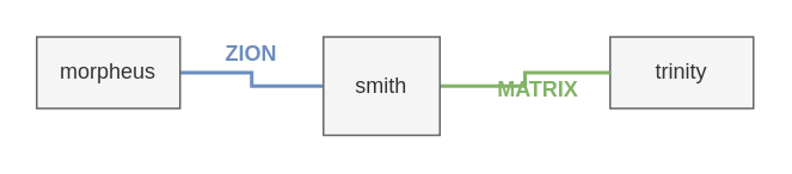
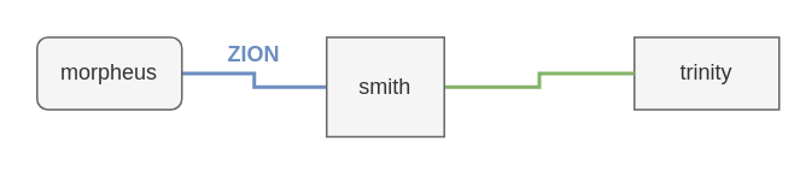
  <mxCell id="0" />
  <mxCell id="1" parent="0" />
- <mxCell id="2" value="trinity" style="whiteSpace=wrap;html=1;fillColor=#f5f5f5;strokeColor=#666666;fontColor=#333333;" parent="1" vertex="1"><mxGeometry x="340" y="20" width="80" height="40" as="geometry" /></mxCell>
+ <mxCell id="2" value="trinity" style="whiteSpace=wrap;html=1;fillColor=#f5f5f5;strokeColor=#666666;fontColor=#333333;" parent="1" vertex="1"><mxGeometry x="350" y="20" width="80" height="40" as="geometry" /></mxCell>
  <mxCell id="3" style="edgeStyle=orthogonalEdgeStyle;rounded=0;orthogonalLoop=1;jettySize=auto;html=1;endArrow=none;endFill=0;fillColor=#dae8fc;strokeColor=#6c8ebf;strokeWidth=2;" parent="1" source="4" target="6" edge="1"><mxGeometry relative="1" as="geometry" /></mxCell>
- <mxCell id="4" value="morpheus" style="whiteSpace=wrap;html=1;fillColor=#f5f5f5;strokeColor=#666666;fontColor=#333333;" parent="1" vertex="1"><mxGeometry x="20" y="20" width="80" height="40" as="geometry" /></mxCell>
+ <mxCell id="4" value="morpheus" style="whiteSpace=wrap;html=1;fillColor=#f5f5f5;strokeColor=#666666;fontColor=#333333;rounded=1;" parent="1" vertex="1"><mxGeometry x="20" y="20" width="80" height="40" as="geometry" /></mxCell>
  <mxCell id="5" style="edgeStyle=orthogonalEdgeStyle;rounded=0;orthogonalLoop=1;jettySize=auto;html=1;endArrow=none;endFill=0;fillColor=#d5e8d4;strokeColor=#82b366;strokeWidth=2;" parent="1" source="6" target="2" edge="1"><mxGeometry relative="1" as="geometry" /></mxCell>
  <mxCell id="6" value="smith" style="whiteSpace=wrap;html=1;fillColor=#f5f5f5;strokeColor=#666666;fontColor=#333333;" parent="1" vertex="1"><mxGeometry x="180" y="20" width="65" height="55" as="geometry" /></mxCell>
  <mxCell id="7" value="&lt;font color=&quot;#6c8ebf&quot;&gt;ZION&lt;/font&gt;" style="text;html=1;strokeColor=none;fillColor=none;align=center;verticalAlign=middle;whiteSpace=wrap;rounded=0;dashed=1;fontStyle=1" vertex="1" parent="1"><mxGeometry x="120" y="20" width="40" height="20" as="geometry" /></mxCell>
- <mxCell id="8" value="&lt;font color=&quot;#82b366&quot;&gt;MATRIX&lt;/font&gt;" style="text;html=1;strokeColor=none;fillColor=none;align=center;verticalAlign=middle;whiteSpace=wrap;rounded=0;dashed=1;fontStyle=1" vertex="1" parent="1"><mxGeometry x="260" y="40" width="80" height="20" as="geometry" /></mxCell>
